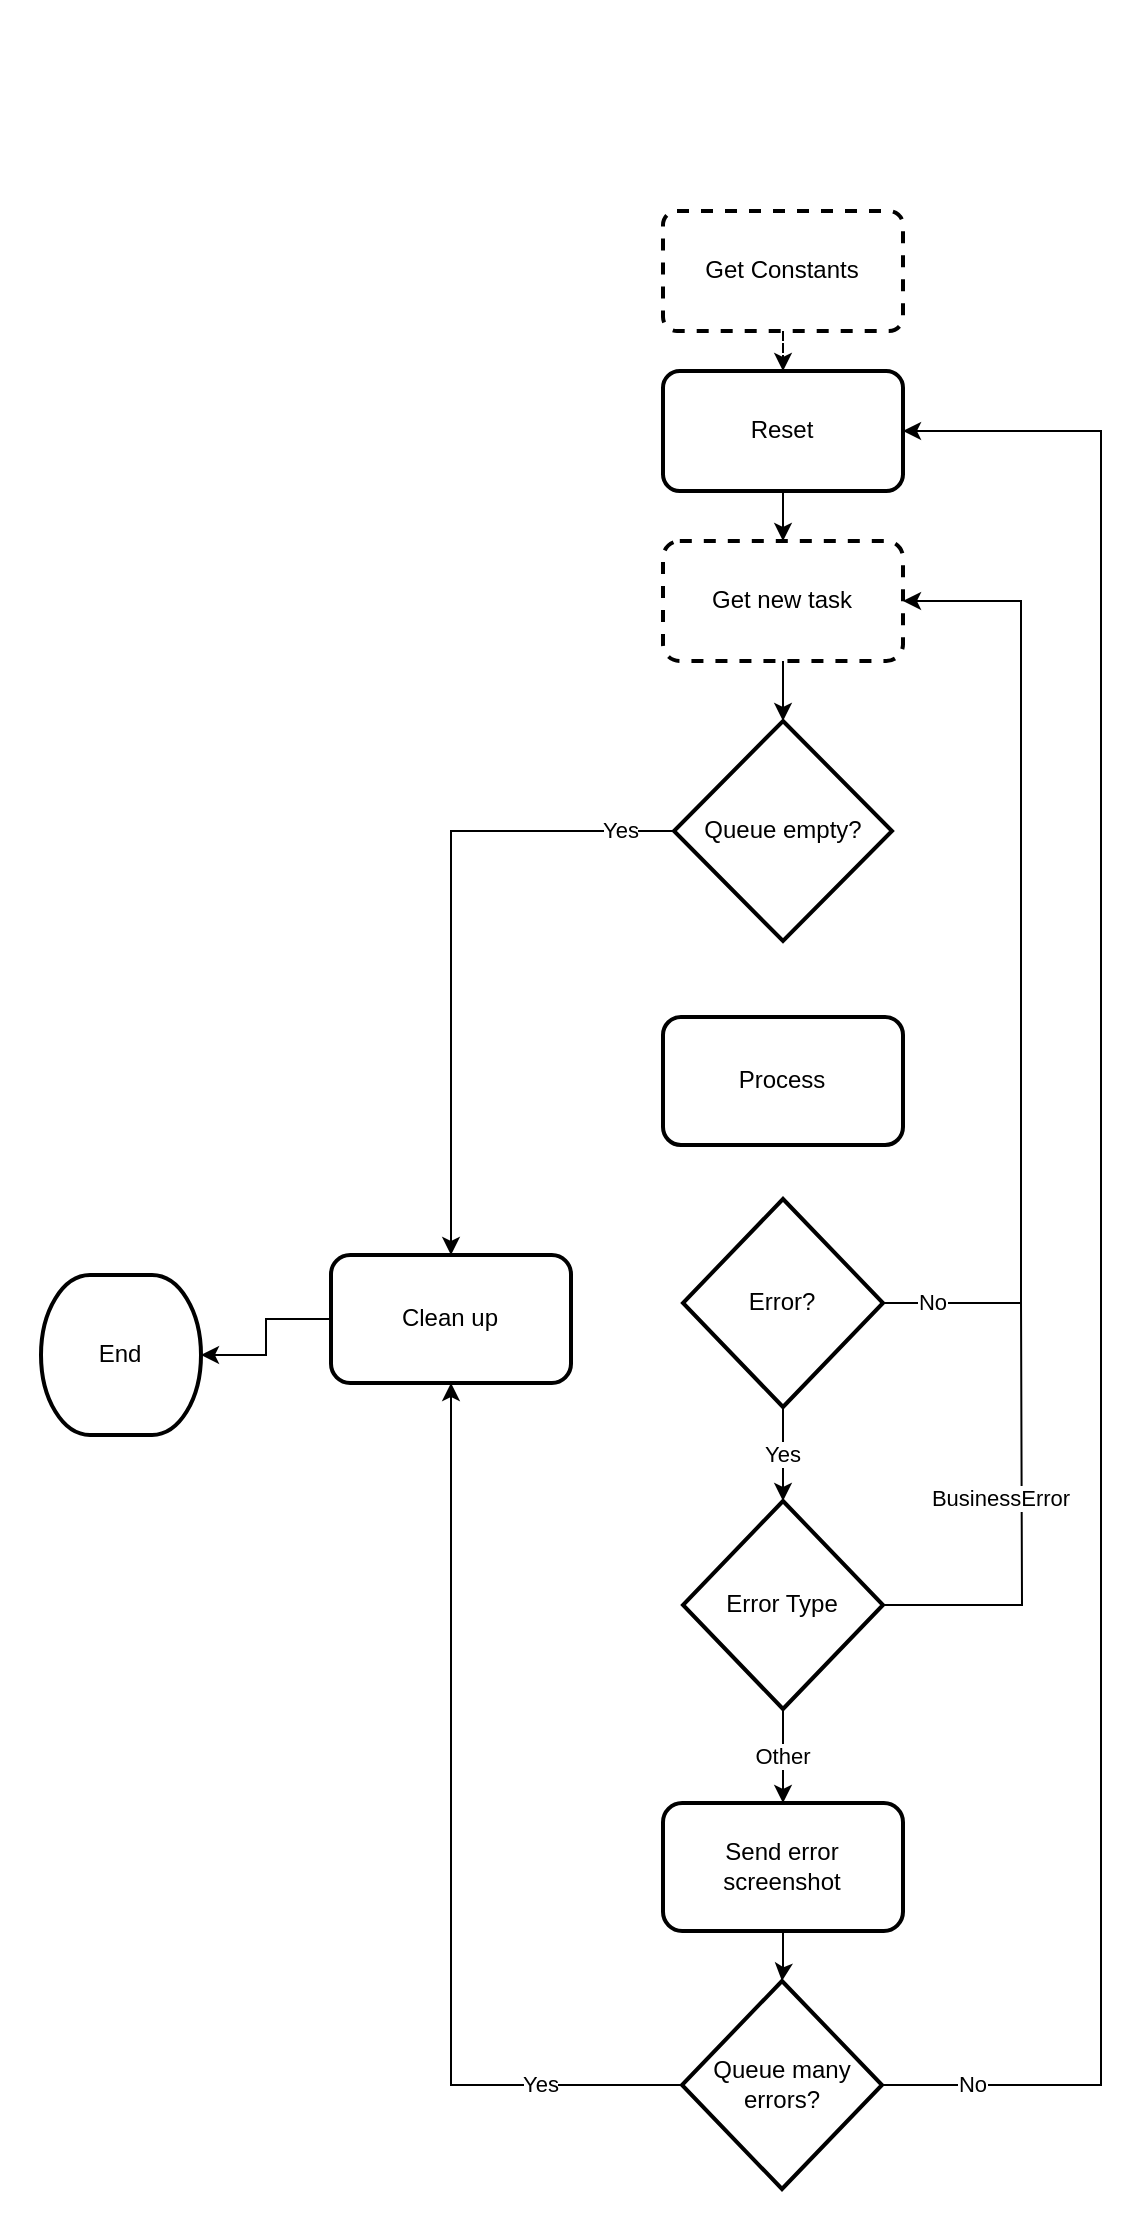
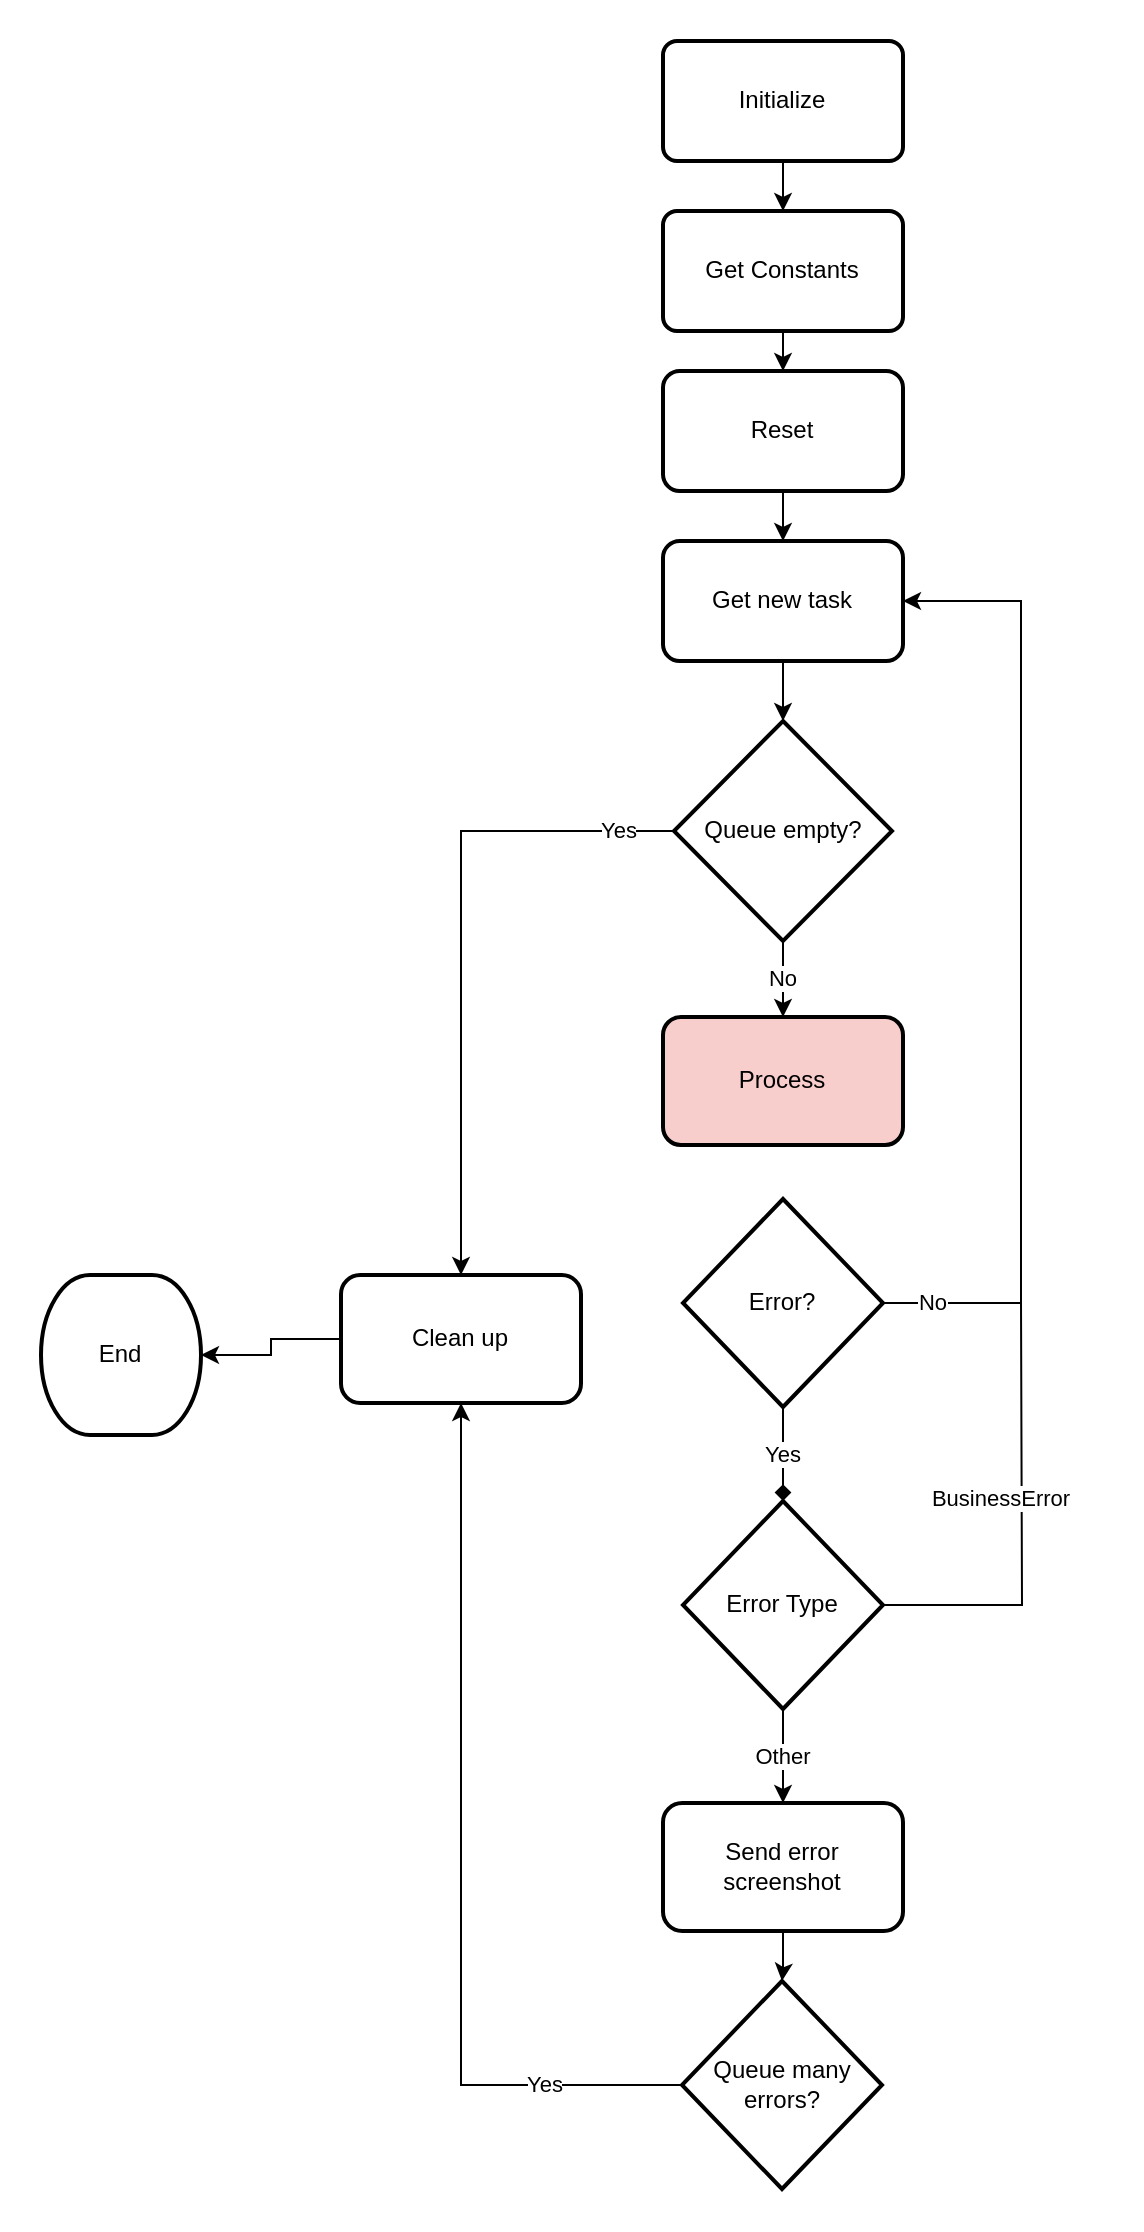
  <mxCell id="0" />
  <mxCell id="1" parent="0" />
- <mxCell id="4" value="" style="edgeStyle=orthogonalEdgeStyle;rounded=0;orthogonalLoop=1;jettySize=auto;html=1;dashed=1;" parent="1" source="5" target="7" edge="1"><mxGeometry relative="1" as="geometry" /></mxCell>
- <mxCell id="5" value="Get Constants" style="rounded=1;whiteSpace=wrap;html=1;absoluteArcSize=1;arcSize=14;strokeWidth=2;dashed=1;" parent="1" vertex="1"><mxGeometry x="331" y="105" width="120" height="60" as="geometry" /></mxCell>
+ <mxCell id="2" value="" style="edgeStyle=orthogonalEdgeStyle;rounded=0;orthogonalLoop=1;jettySize=auto;html=1;" parent="1" source="3" target="5" edge="1"><mxGeometry relative="1" as="geometry" /></mxCell>
+ <mxCell id="3" value="Initialize" style="rounded=1;whiteSpace=wrap;html=1;absoluteArcSize=1;arcSize=14;strokeWidth=2;" parent="1" vertex="1"><mxGeometry x="331" y="20" width="120" height="60" as="geometry" /></mxCell>
+ <mxCell id="4" value="" style="edgeStyle=orthogonalEdgeStyle;rounded=0;orthogonalLoop=1;jettySize=auto;html=1;" parent="1" source="5" target="7" edge="1"><mxGeometry relative="1" as="geometry" /></mxCell>
+ <mxCell id="5" value="Get Constants" style="rounded=1;whiteSpace=wrap;html=1;absoluteArcSize=1;arcSize=14;strokeWidth=2;" parent="1" vertex="1"><mxGeometry x="331" y="105" width="120" height="60" as="geometry" /></mxCell>
  <mxCell id="6" value="" style="edgeStyle=orthogonalEdgeStyle;rounded=0;orthogonalLoop=1;jettySize=auto;html=1;" parent="1" source="7" target="21" edge="1"><mxGeometry relative="1" as="geometry" /></mxCell>
  <mxCell id="7" value="Reset" style="whiteSpace=wrap;html=1;rounded=1;arcSize=14;strokeWidth=2;" parent="1" vertex="1"><mxGeometry x="331" y="185" width="120" height="60" as="geometry" /></mxCell>
- <mxCell id="8" value="Process" style="whiteSpace=wrap;html=1;rounded=1;arcSize=14;strokeWidth=2;" parent="1" vertex="1"><mxGeometry x="331" y="508" width="120" height="64" as="geometry" /></mxCell>
+ <mxCell id="8" value="Process" style="whiteSpace=wrap;html=1;rounded=1;arcSize=14;strokeWidth=2;fillColor=#f8cecc;" parent="1" vertex="1"><mxGeometry x="331" y="508" width="120" height="64" as="geometry" /></mxCell>
  <mxCell id="9" value="No" style="edgeStyle=orthogonalEdgeStyle;rounded=0;orthogonalLoop=1;jettySize=auto;html=1;entryX=1;entryY=0.5;entryDx=0;entryDy=0;exitX=1;exitY=0.5;exitDx=0;exitDy=0;exitPerimeter=0;" parent="1" edge="1" target="21" source="10"><mxGeometry x="-0.9" relative="1" as="geometry"><mxPoint x="445.5" y="669" as="sourcePoint" /><mxPoint x="455.5" y="300" as="targetPoint" /><Array as="points"><mxPoint x="510" y="651" /><mxPoint x="510" y="300" /></Array><mxPoint x="1" as="offset" /></mxGeometry></mxCell>
  <mxCell id="10" value="Error?" style="strokeWidth=2;html=1;shape=mxgraph.flowchart.decision;whiteSpace=wrap;" parent="1" vertex="1"><mxGeometry x="341" y="599" width="100" height="104" as="geometry" /></mxCell>
  <mxCell id="11" style="edgeStyle=orthogonalEdgeStyle;rounded=0;orthogonalLoop=1;jettySize=auto;html=1;exitX=0;exitY=0.5;exitDx=0;exitDy=0;" parent="1" source="12" target="13" edge="1"><mxGeometry relative="1" as="geometry" /></mxCell>
- <mxCell id="12" value="Clean up" style="rounded=1;whiteSpace=wrap;html=1;strokeWidth=2;" parent="1" vertex="1"><mxGeometry x="165" y="627" width="120" height="64" as="geometry" /></mxCell>
+ <mxCell id="12" value="Clean up" style="rounded=1;whiteSpace=wrap;html=1;strokeWidth=2;" parent="1" vertex="1"><mxGeometry x="170" y="637" width="120" height="64" as="geometry" /></mxCell>
  <mxCell id="13" value="End" style="strokeWidth=2;html=1;shape=mxgraph.flowchart.terminator;whiteSpace=wrap;" parent="1" vertex="1"><mxGeometry x="20" y="637" width="80" height="80" as="geometry" /></mxCell>
  <mxCell id="14" style="edgeStyle=orthogonalEdgeStyle;rounded=0;orthogonalLoop=1;jettySize=auto;html=1;exitX=0;exitY=0.5;exitDx=0;exitDy=0;exitPerimeter=0;entryX=0.5;entryY=1;entryDx=0;entryDy=0;" parent="1" source="17" target="12" edge="1"><mxGeometry relative="1" as="geometry" /></mxCell>
  <mxCell id="15" value="Yes" style="edgeLabel;html=1;align=center;verticalAlign=middle;resizable=0;points=[];" parent="14" vertex="1" connectable="0"><mxGeometry x="-0.694" y="-1" relative="1" as="geometry"><mxPoint as="offset" /></mxGeometry></mxCell>
- <mxCell id="16" value="No" style="edgeStyle=orthogonalEdgeStyle;rounded=0;orthogonalLoop=1;jettySize=auto;html=1;exitX=1;exitY=0.5;exitDx=0;exitDy=0;exitPerimeter=0;entryX=1;entryY=0.5;entryDx=0;entryDy=0;" parent="1" source="17" target="7" edge="1"><mxGeometry x="-0.913" relative="1" as="geometry"><Array as="points"><mxPoint x="550" y="1042" /><mxPoint x="550" y="215" /></Array><mxPoint as="offset" /></mxGeometry></mxCell>
  <mxCell id="17" value="Queue many &lt;br&gt;errors?" style="strokeWidth=2;html=1;shape=mxgraph.flowchart.decision;whiteSpace=wrap;" parent="1" vertex="1"><mxGeometry x="340.5" y="990" width="100" height="104" as="geometry" /></mxCell>
  <mxCell id="18" value="" style="edgeStyle=orthogonalEdgeStyle;rounded=0;orthogonalLoop=1;jettySize=auto;html=1;entryX=0.5;entryY=0;entryDx=0;entryDy=0;entryPerimeter=0;" parent="1" source="19" target="17" edge="1"><mxGeometry relative="1" as="geometry"><mxPoint x="391" y="1012" as="targetPoint" /></mxGeometry></mxCell>
  <mxCell id="19" value="Send error screenshot" style="rounded=1;whiteSpace=wrap;html=1;strokeWidth=2;" parent="1" vertex="1"><mxGeometry x="331" y="901" width="120" height="64" as="geometry" /></mxCell>
  <mxCell id="20" value="" style="edgeStyle=orthogonalEdgeStyle;rounded=0;orthogonalLoop=1;jettySize=auto;html=1;" parent="1" source="21" target="24" edge="1"><mxGeometry relative="1" as="geometry" /></mxCell>
- <mxCell id="21" value="&lt;div&gt;Get new task&lt;/div&gt;" style="whiteSpace=wrap;html=1;rounded=1;arcSize=14;strokeWidth=2;dashed=1;" parent="1" vertex="1"><mxGeometry x="331" y="270" width="120" height="60" as="geometry" /></mxCell>
+ <mxCell id="21" value="&lt;div&gt;Get new task&lt;/div&gt;" style="whiteSpace=wrap;html=1;rounded=1;arcSize=14;strokeWidth=2;" parent="1" vertex="1"><mxGeometry x="331" y="270" width="120" height="60" as="geometry" /></mxCell>
  <mxCell id="22" value="&lt;div&gt;Yes&lt;/div&gt;" style="edgeStyle=orthogonalEdgeStyle;rounded=0;orthogonalLoop=1;jettySize=auto;html=1;exitX=0;exitY=0.5;exitDx=0;exitDy=0;exitPerimeter=0;entryX=0.5;entryY=0;entryDx=0;entryDy=0;" parent="1" source="24" target="12" edge="1"><mxGeometry x="-0.825" relative="1" as="geometry"><mxPoint x="1" as="offset" /></mxGeometry></mxCell>
+ <mxCell id="23" value="No" style="edgeStyle=orthogonalEdgeStyle;rounded=0;orthogonalLoop=1;jettySize=auto;html=1;exitX=0.5;exitY=1;exitDx=0;exitDy=0;exitPerimeter=0;entryX=0.5;entryY=0;entryDx=0;entryDy=0;" parent="1" source="24" target="8" edge="1"><mxGeometry relative="1" as="geometry" /></mxCell>
  <mxCell id="24" value="&lt;div&gt;Queue empty?&lt;/div&gt;" style="strokeWidth=2;html=1;shape=mxgraph.flowchart.decision;whiteSpace=wrap;" parent="1" vertex="1"><mxGeometry x="336.5" y="360" width="109" height="110" as="geometry" /></mxCell>
  <mxCell id="25" value="&lt;div&gt;BusinessError&lt;/div&gt;" style="edgeStyle=orthogonalEdgeStyle;rounded=0;orthogonalLoop=1;jettySize=auto;html=1;exitX=1;exitY=0.5;exitDx=0;exitDy=0;exitPerimeter=0;endArrow=none;endFill=0;" parent="1" source="27" edge="1"><mxGeometry x="0.107" y="10" relative="1" as="geometry"><mxPoint x="510" y="650" as="targetPoint" /><mxPoint as="offset" /></mxGeometry></mxCell>
  <mxCell id="26" value="Other" style="edgeStyle=orthogonalEdgeStyle;rounded=0;orthogonalLoop=1;jettySize=auto;html=1;exitX=0.5;exitY=1;exitDx=0;exitDy=0;exitPerimeter=0;entryX=0.5;entryY=0;entryDx=0;entryDy=0;" parent="1" source="27" target="19" edge="1"><mxGeometry relative="1" as="geometry" /></mxCell>
  <mxCell id="27" value="Error Type" style="strokeWidth=2;html=1;shape=mxgraph.flowchart.decision;whiteSpace=wrap;" parent="1" vertex="1"><mxGeometry x="341" y="750" width="100" height="104" as="geometry" /></mxCell>
- <mxCell id="28" value="Yes" style="edgeStyle=orthogonalEdgeStyle;rounded=0;orthogonalLoop=1;jettySize=auto;html=1;exitX=0.5;exitY=1;exitDx=0;exitDy=0;exitPerimeter=0;entryX=0.5;entryY=0;entryDx=0;entryDy=0;entryPerimeter=0;" parent="1" source="10" target="27" edge="1"><mxGeometry relative="1" as="geometry" /></mxCell>
+ <mxCell id="28" value="Yes" style="edgeStyle=orthogonalEdgeStyle;rounded=0;orthogonalLoop=1;jettySize=auto;html=1;exitX=0.5;exitY=1;exitDx=0;exitDy=0;exitPerimeter=0;entryX=0.5;entryY=0;entryDx=0;entryDy=0;entryPerimeter=0;endArrow=diamond;" parent="1" source="10" target="27" edge="1"><mxGeometry relative="1" as="geometry" /></mxCell>
